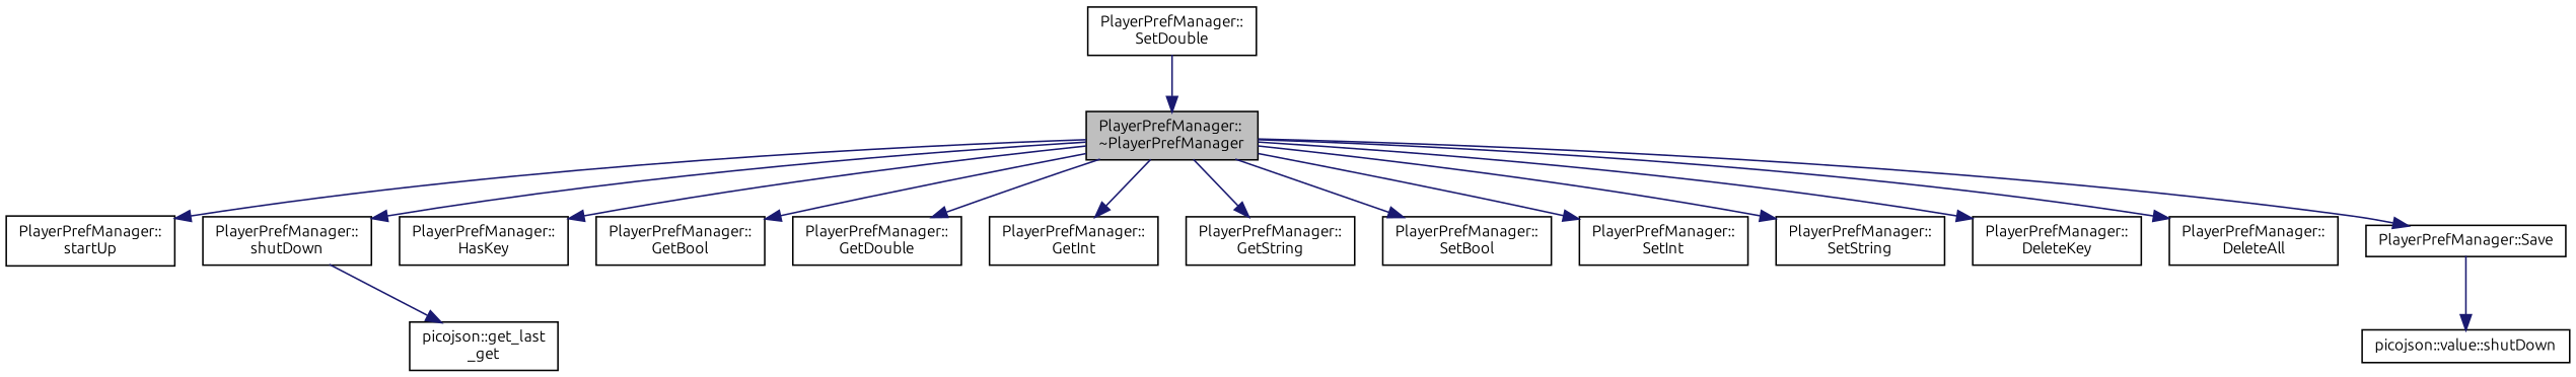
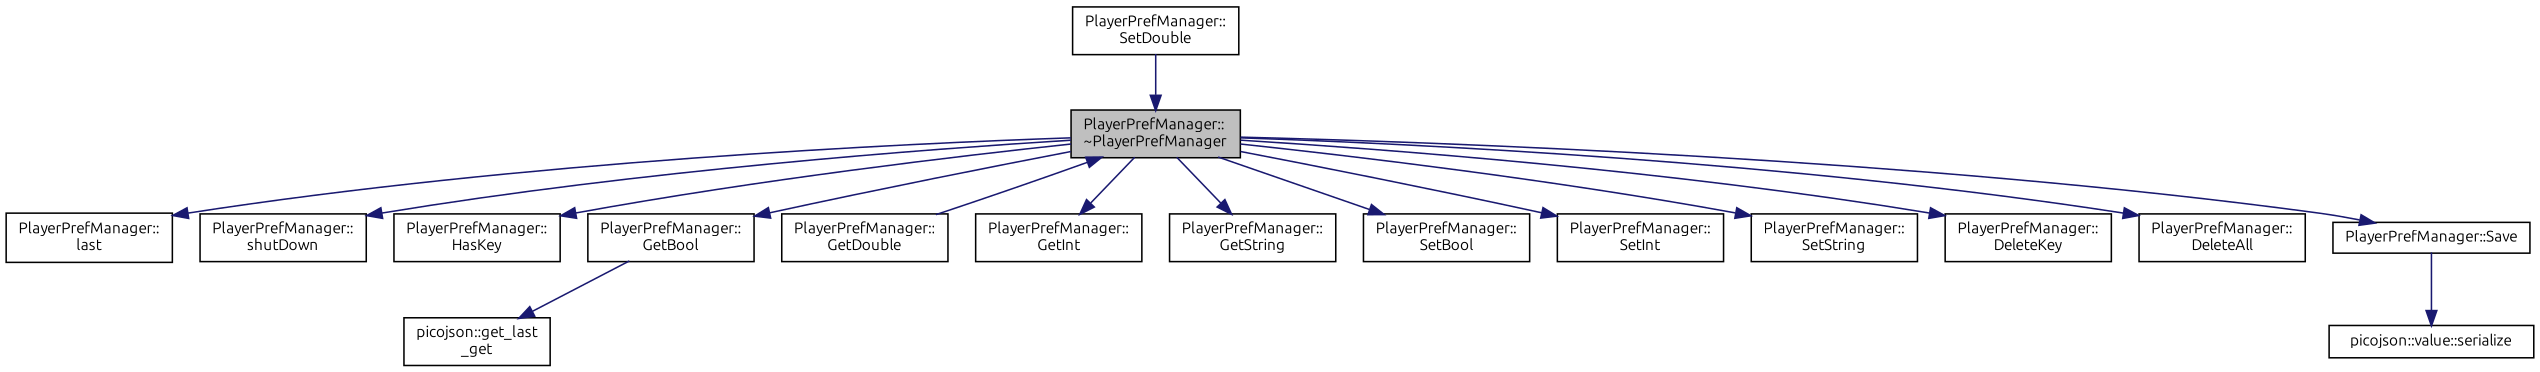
  digraph {
    fontname=Ubuntu
    rankdir=TB
    node [color=black fillcolor=white fontname=Ubuntu fontsize=10 shape=record style=filled]
    edge [color=midnightblue fontname=Ubuntu fontsize=10 labelfontname=Helvetica labelfontsize=10 style=solid]
    n1 [fillcolor=grey75 fontcolor=black height=0.2 label="PlayerPrefManager::\l~PlayerPrefManager" width=0.4]
-   n2 [height=0.2 label="PlayerPrefManager::\lstartUp" width=0.4]
+   n2 [height=0.2 label="PlayerPrefManager::\llast" width=0.4]
    n3 [height=0.2 label="PlayerPrefManager::\lshutDown" width=0.4]
    n4 [height=0.2 label="PlayerPrefManager::\lHasKey" width=0.4]
    n5 [height=0.2 label="PlayerPrefManager::\lGetBool" width=0.4]
    n6 [height=0.2 label="PlayerPrefManager::\lGetDouble" width=0.4]
    n7 [height=0.2 label="PlayerPrefManager::\lGetInt" width=0.4]
    n8 [height=0.2 label="PlayerPrefManager::\lGetString" width=0.4]
    n9 [height=0.2 label="PlayerPrefManager::\lSetBool" width=0.4]
    n10 [height=0.2 label="PlayerPrefManager::\lSetInt" width=0.4]
    n11 [height=0.2 label="PlayerPrefManager::\lSetString" width=0.4]
    n12 [height=0.2 label="PlayerPrefManager::\lDeleteKey" width=0.4]
    n13 [height=0.2 label="PlayerPrefManager::\lDeleteAll" width=0.4]
    n14 [height=0.2 label="PlayerPrefManager::Save" width=0.4]
    n15 [height=0.2 label="picojson::get_last\l_get" width=0.4]
    n16 [height=0.2 label="PlayerPrefManager::\lSetDouble" width=0.4]
-   n17 [height=0.2 label="picojson::value::shutDown" width=0.4]
+   n17 [height=0.2 label="picojson::value::serialize" width=0.4]
    n1 -> n2
    n1 -> n3
    n1 -> n4
    n1 -> n5
-   n1 -> n6
+   n6 -> n1
    n1 -> n7
    n1 -> n8
    n1 -> n9
    n1 -> n10
    n1 -> n11
    n1 -> n12
    n1 -> n13
    n1 -> n14
-   n3 -> n15
+   n5 -> n15
    n14 -> n17
    n16 -> n1
  }
